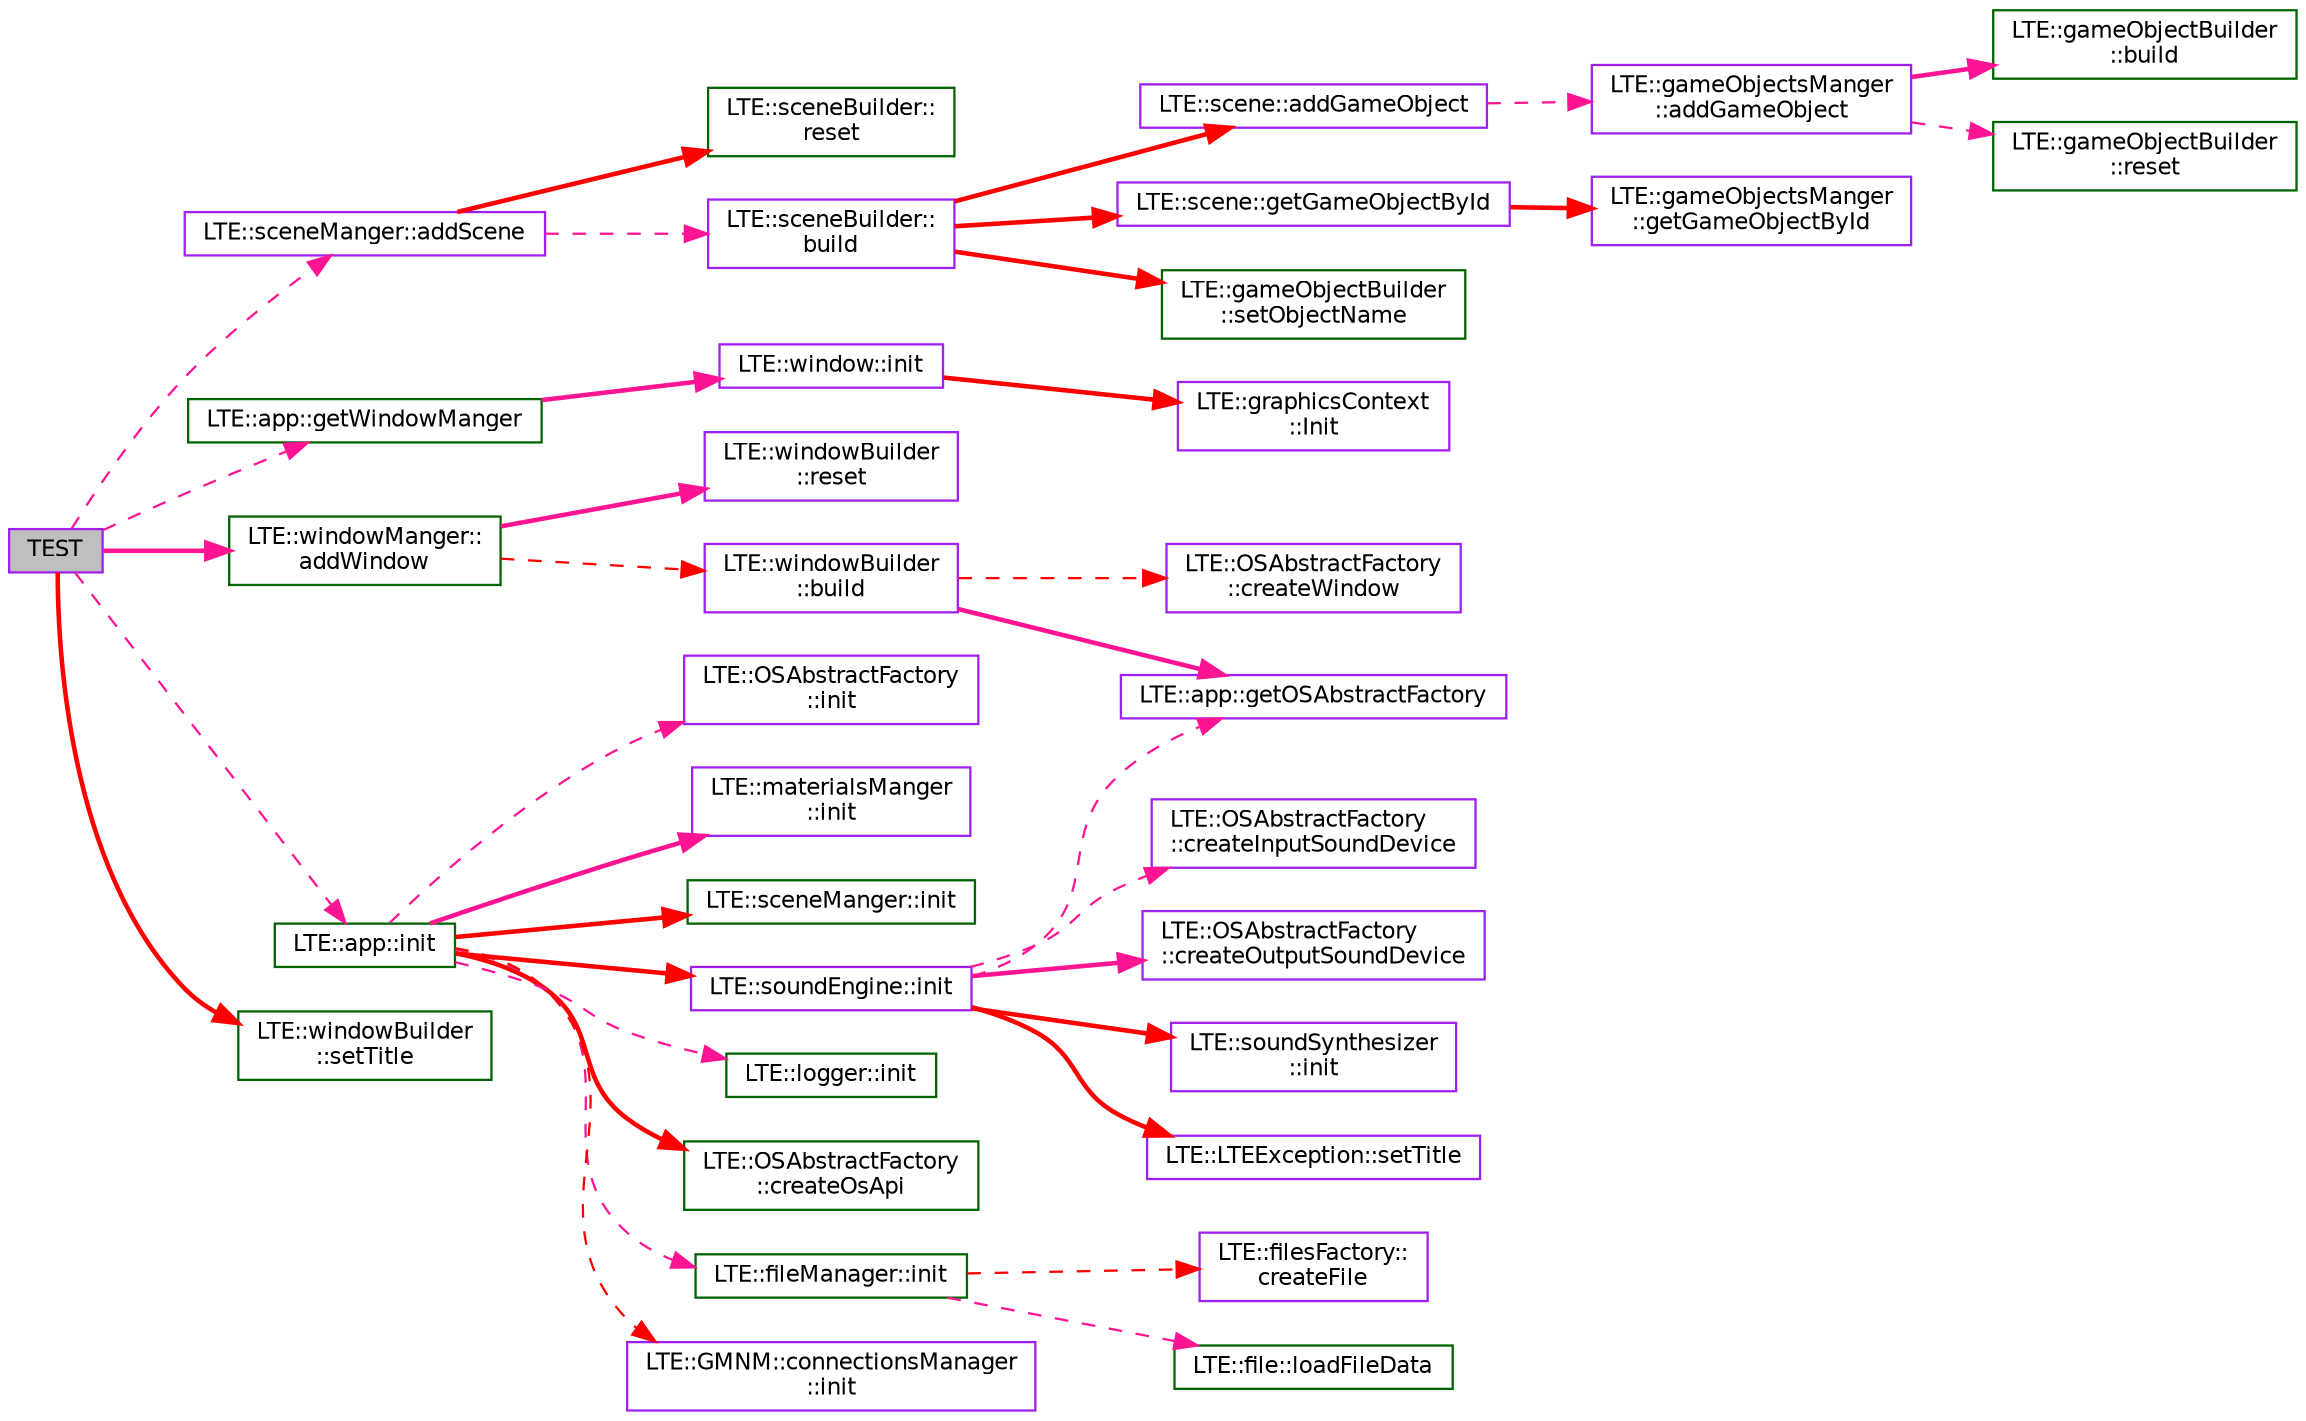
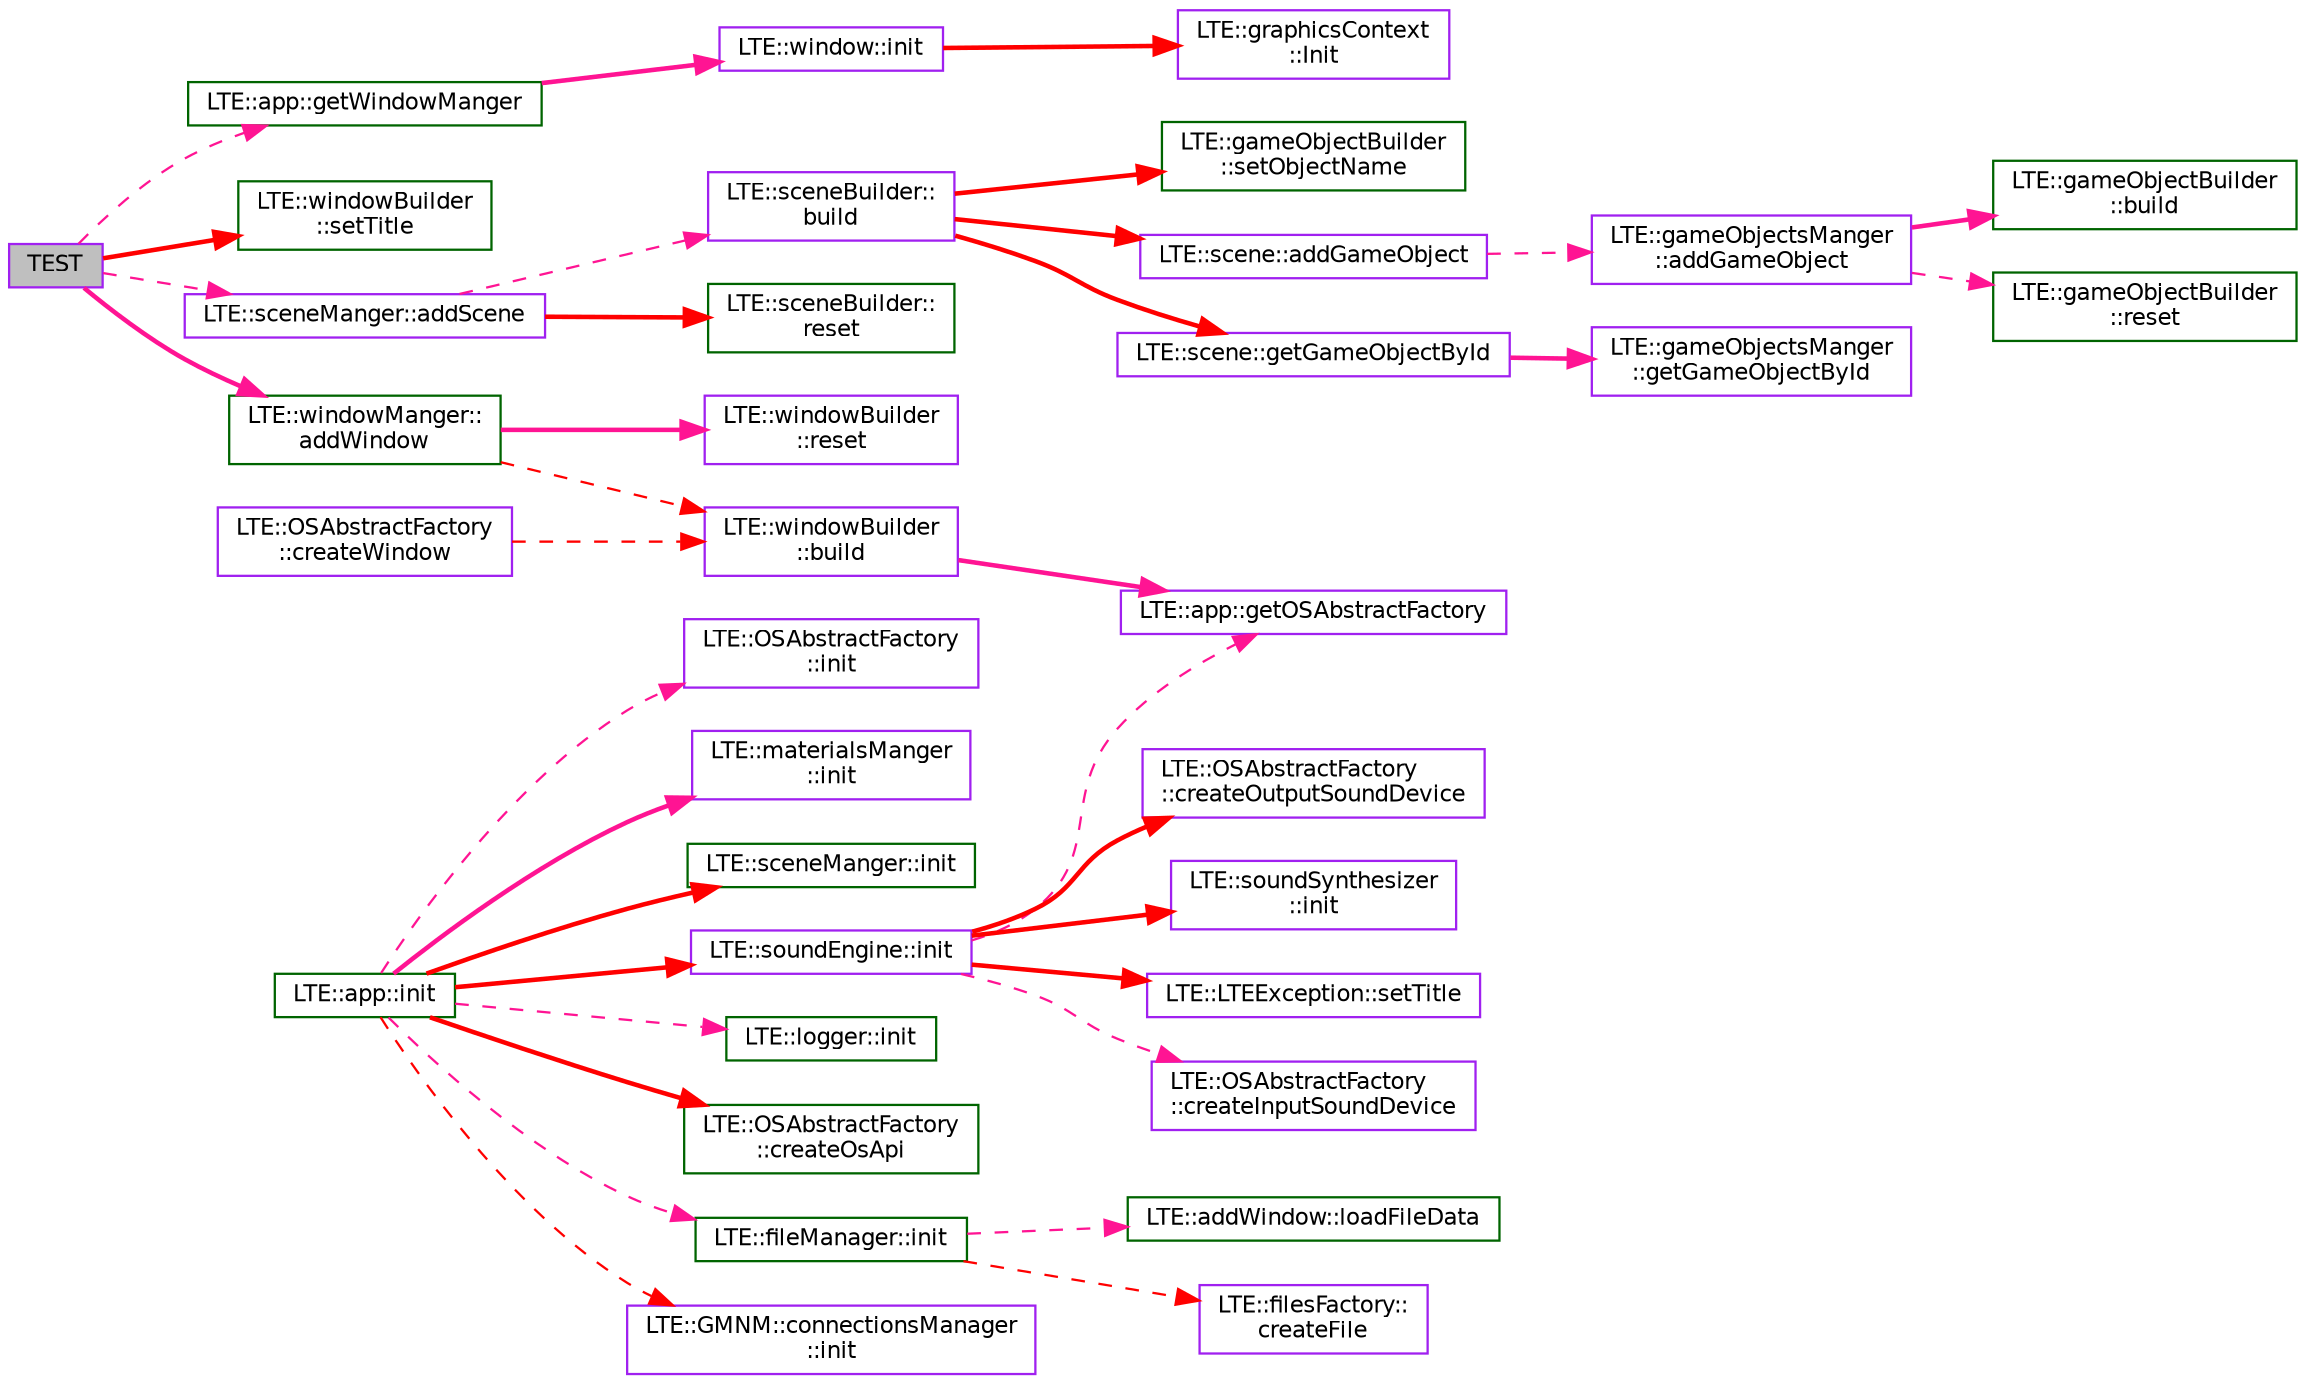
  digraph {
    rankdir=LR
    node [color=purple fillcolor=white fontname=Helvetica fontsize=10 shape=record style=filled]
    edge [color=deeppink fontname=Helvetica fontsize=10 labelfontname=Helvetica labelfontsize=10 style=bold]
    n1 [fillcolor=grey75 fontcolor=black height=0.2 label=TEST width=0.4]
    n2 [height=0.2 label="LTE::sceneManger::addScene" width=0.4]
    n3 [color=darkgreen height=0.2 label="LTE::windowManger::\laddWindow" width=0.4]
    n4 [color=darkgreen height=0.2 label="LTE::app::getWindowManger" width=0.4]
    n5 [color=darkgreen height=0.2 label="LTE::app::init" width=0.4]
    n6 [color=darkgreen height=0.2 label="LTE::windowBuilder\l::setTitle" width=0.4]
    n7 [height=0.2 label="LTE::sceneBuilder::\lbuild" width=0.4]
    n8 [color=darkgreen height=0.2 label="LTE::sceneBuilder::\lreset" width=0.4]
    n9 [height=0.2 label="LTE::windowBuilder\l::build" width=0.4]
    n10 [height=0.2 label="LTE::windowBuilder\l::reset" width=0.4]
    n11 [height=0.2 label="LTE::window::init" width=0.4]
    n12 [color=darkgreen height=0.2 label="LTE::OSAbstractFactory\l::createOsApi" width=0.4]
    n13 [color=darkgreen height=0.2 label="LTE::fileManager::init" width=0.4]
    n14 [height=0.2 label="LTE::GMNM::connectionsManager\l::init" width=0.4]
    n15 [height=0.2 label="LTE::OSAbstractFactory\l::init" width=0.4]
    n16 [height=0.2 label="LTE::materialsManger\l::init" width=0.4]
    n17 [color=darkgreen height=0.2 label="LTE::sceneManger::init" width=0.4]
    n18 [height=0.2 label="LTE::soundEngine::init" width=0.4]
    n19 [color=darkgreen height=0.2 label="LTE::logger::init" width=0.4]
    n20 [height=0.2 label="LTE::scene::addGameObject" width=0.4]
    n21 [height=0.2 label="LTE::scene::getGameObjectById" width=0.4]
    n22 [color=darkgreen height=0.2 label="LTE::gameObjectBuilder\l::setObjectName" width=0.4]
    n23 [height=0.2 label="LTE::gameObjectsManger\l::addGameObject" width=0.4]
    n24 [height=0.2 label="LTE::gameObjectsManger\l::getGameObjectById" width=0.4]
    n25 [color=darkgreen height=0.2 label="LTE::gameObjectBuilder\l::build" width=0.4]
    n26 [color=darkgreen height=0.2 label="LTE::gameObjectBuilder\l::reset" width=0.4]
    n27 [height=0.2 label="LTE::OSAbstractFactory\l::createWindow" width=0.4]
    n28 [height=0.2 label="LTE::app::getOSAbstractFactory" width=0.4]
    n29 [height=0.2 label="LTE::graphicsContext\l::Init" width=0.4]
    n30 [height=0.2 label="LTE::filesFactory::\lcreateFile" width=0.4]
-   n31 [color=darkgreen height=0.2 label="LTE::file::loadFileData" width=0.4]
+   n31 [color=darkgreen height=0.2 label="LTE::addWindow::loadFileData" width=0.4]
    n32 [height=0.2 label="LTE::OSAbstractFactory\l::createInputSoundDevice" width=0.4]
    n33 [height=0.2 label="LTE::OSAbstractFactory\l::createOutputSoundDevice" width=0.4]
    n34 [height=0.2 label="LTE::soundSynthesizer\l::init" width=0.4]
    n35 [height=0.2 label="LTE::LTEException::setTitle" width=0.4]
    n1 -> n2 [style=dashed]
    n1 -> n3
    n1 -> n4 [style=dashed]
-   n1 -> n5 [style=dashed]
    n1 -> n6 [color=red]
    n2 -> n7 [style=dashed]
    n2 -> n8 [color=red]
    n3 -> n9 [color=red style=dashed]
    n3 -> n10
    n4 -> n11
    n5 -> n12 [color=red]
    n5 -> n13 [style=dashed]
    n5 -> n14 [color=red style=dashed]
    n5 -> n15 [style=dashed]
    n5 -> n16
    n5 -> n17 [color=red]
    n5 -> n18 [color=red]
    n5 -> n19 [style=dashed]
    n7 -> n20 [color=red]
    n7 -> n21 [color=red]
    n7 -> n22 [color=red]
-   n9 -> n27 [color=red style=dashed]
+   n27 -> n9 [color=red style=dashed]
    n9 -> n28
    n11 -> n29 [color=red]
    n13 -> n30 [color=red style=dashed]
    n13 -> n31 [style=dashed]
    n18 -> n28 [style=dashed]
    n18 -> n32 [style=dashed]
-   n18 -> n33
+   n18 -> n33 [color=red]
    n18 -> n34 [color=red]
    n18 -> n35 [color=red]
    n20 -> n23 [style=dashed]
-   n21 -> n24 [color=red]
+   n21 -> n24
    n23 -> n25
    n23 -> n26 [style=dashed]
  }
